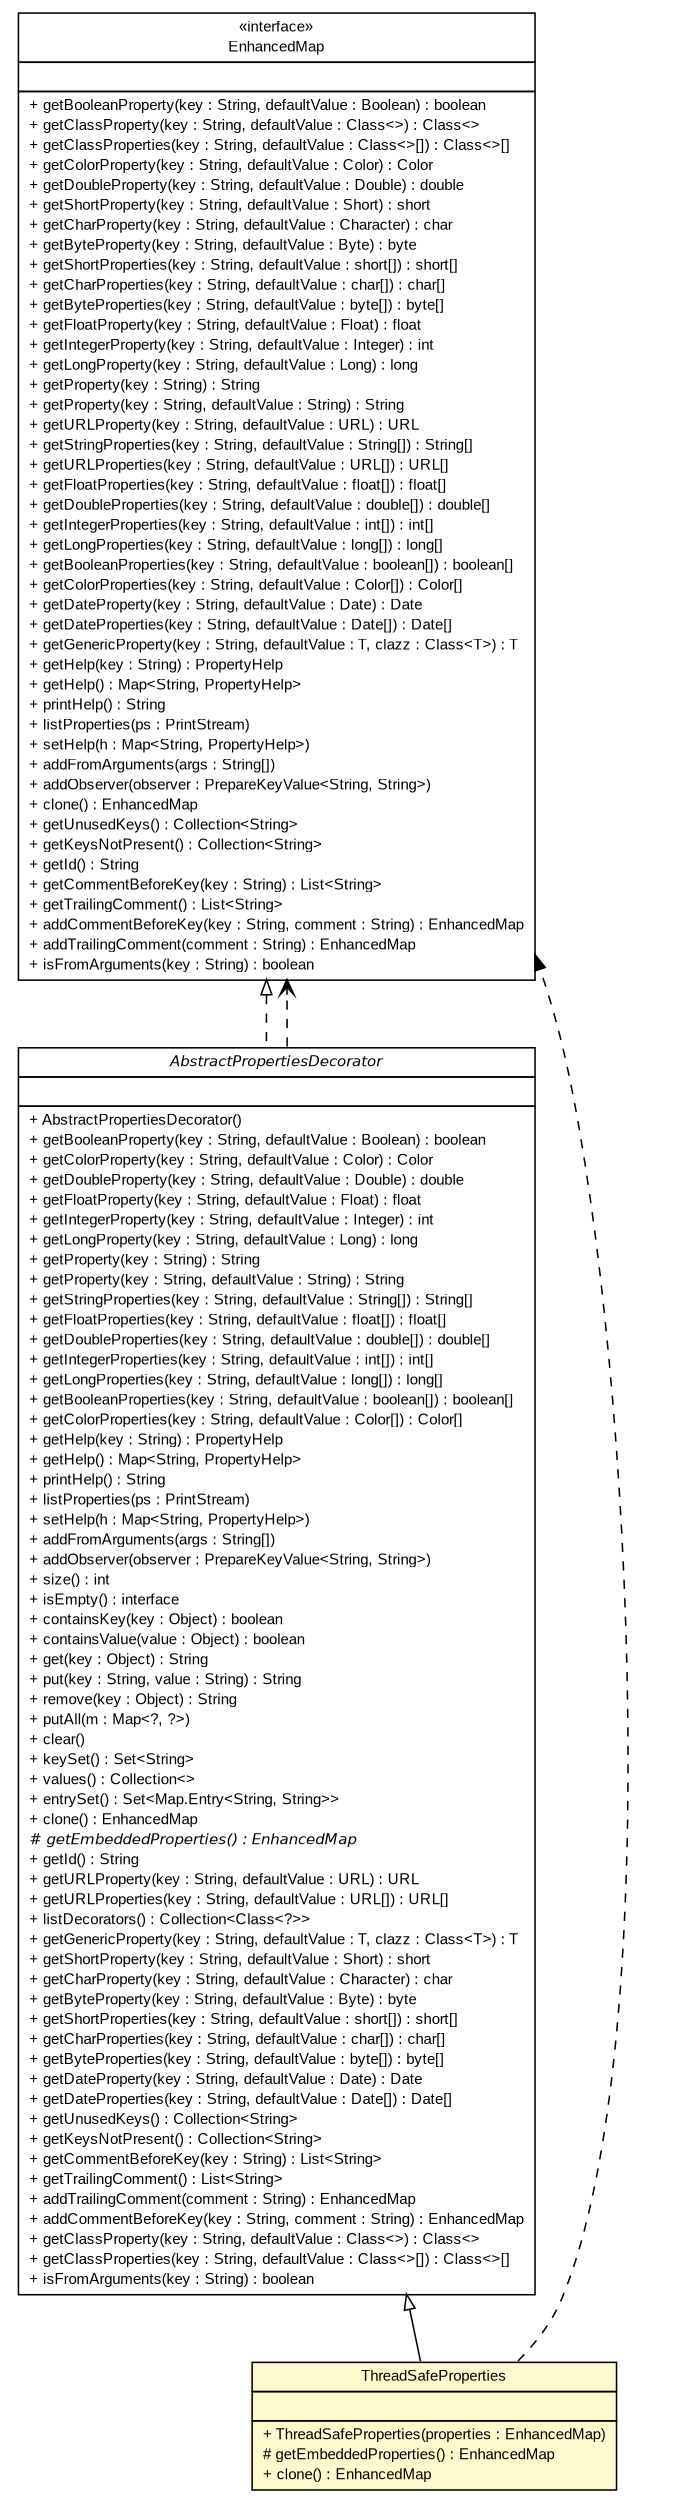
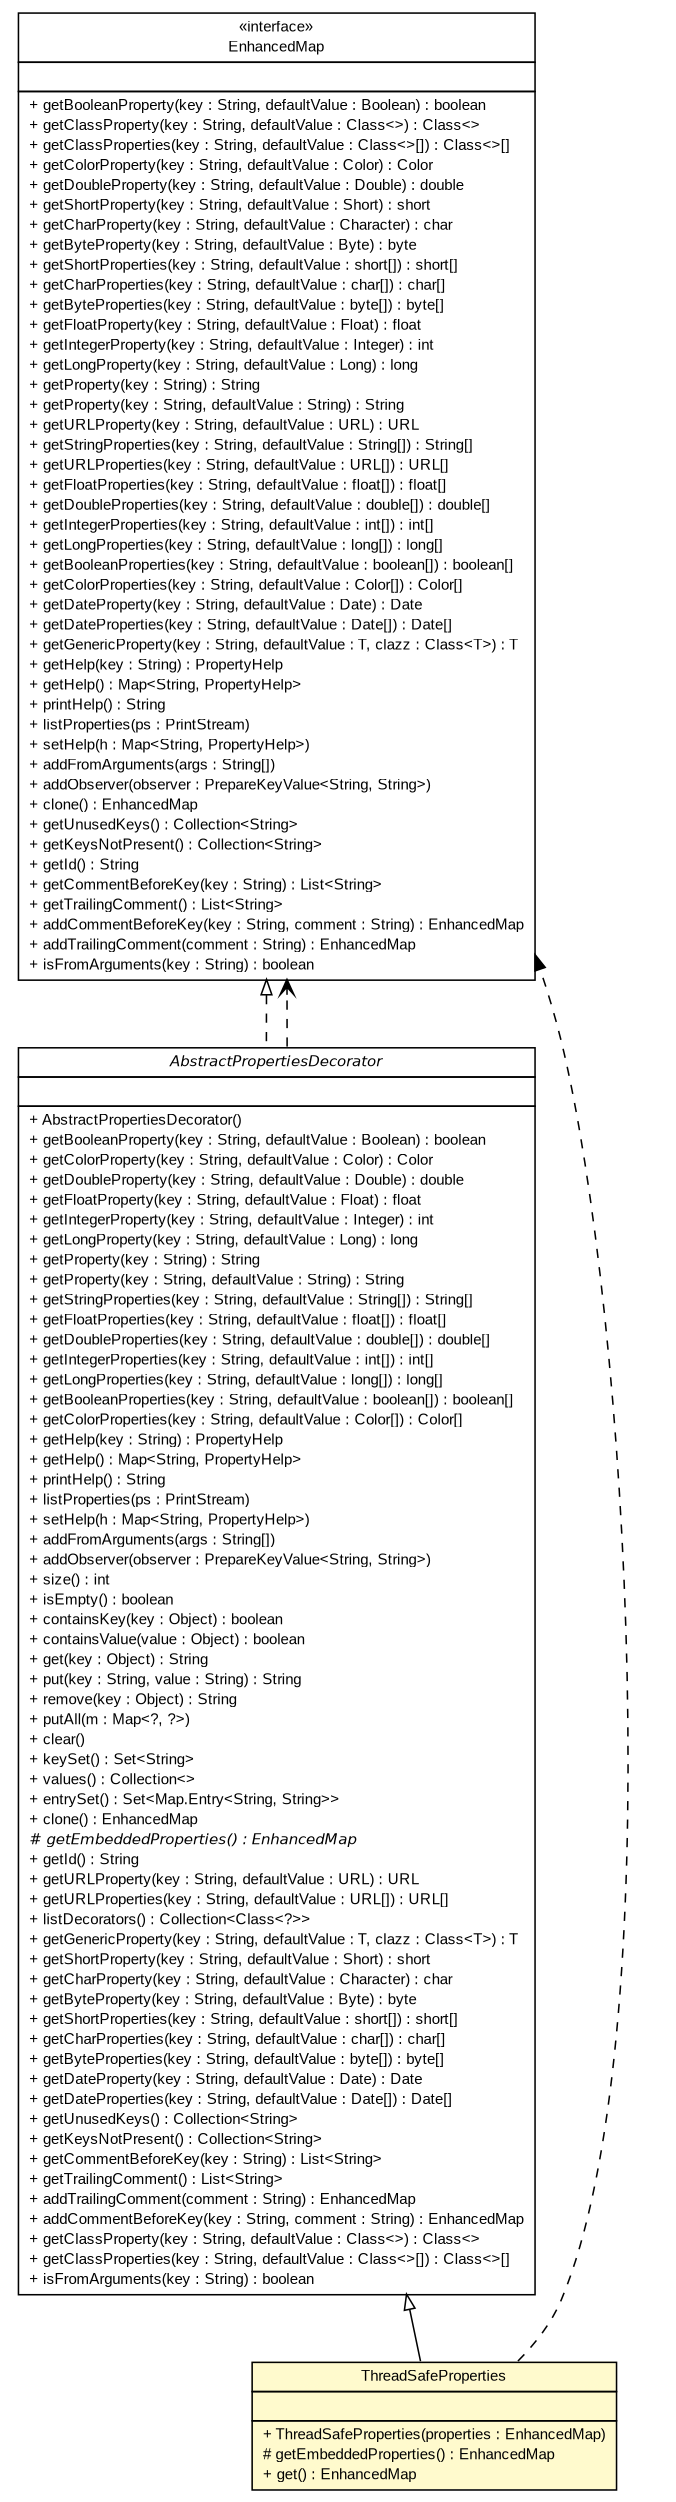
  digraph {
    fontname="Liberation Sans"
    nodesep=0.25
    ranksep=0.5
    node [fontcolor=black fontname="Liberation Sans" fontsize=10.0 shape=plaintext]
    edge [fontname="Liberation Sans" fontsize=10 headport=p labelfontname=Helvetica labelfontsize=10 style=dashed tailport=p]
    n1 [label=<<table title="com.vectorprint.configuration.EnhancedMap" border="0" cellborder="1" cellspacing="0" cellpadding="2" port="p" href="../EnhancedMap.html"> 		<tr><td><table border="0" cellspacing="0" cellpadding="1"> <tr><td align="center" balign="center"> &#171;interface&#187; </td></tr> <tr><td align="center" balign="center"> EnhancedMap </td></tr> 		</table></td></tr> 		<tr><td><table border="0" cellspacing="0" cellpadding="1"> <tr><td align="left" balign="left">  </td></tr> 		</table></td></tr> 		<tr><td><table border="0" cellspacing="0" cellpadding="1"> <tr><td align="left" balign="left"> + getBooleanProperty(key : String, defaultValue : Boolean) : boolean </td></tr> <tr><td align="left" balign="left"> + getClassProperty(key : String, defaultValue : Class&lt;&gt;) : Class&lt;&gt; </td></tr> <tr><td align="left" balign="left"> + getClassProperties(key : String, defaultValue : Class&lt;&gt;[]) : Class&lt;&gt;[] </td></tr> <tr><td align="left" balign="left"> + getColorProperty(key : String, defaultValue : Color) : Color </td></tr> <tr><td align="left" balign="left"> + getDoubleProperty(key : String, defaultValue : Double) : double </td></tr> <tr><td align="left" balign="left"> + getShortProperty(key : String, defaultValue : Short) : short </td></tr> <tr><td align="left" balign="left"> + getCharProperty(key : String, defaultValue : Character) : char </td></tr> <tr><td align="left" balign="left"> + getByteProperty(key : String, defaultValue : Byte) : byte </td></tr> <tr><td align="left" balign="left"> + getShortProperties(key : String, defaultValue : short[]) : short[] </td></tr> <tr><td align="left" balign="left"> + getCharProperties(key : String, defaultValue : char[]) : char[] </td></tr> <tr><td align="left" balign="left"> + getByteProperties(key : String, defaultValue : byte[]) : byte[] </td></tr> <tr><td align="left" balign="left"> + getFloatProperty(key : String, defaultValue : Float) : float </td></tr> <tr><td align="left" balign="left"> + getIntegerProperty(key : String, defaultValue : Integer) : int </td></tr> <tr><td align="left" balign="left"> + getLongProperty(key : String, defaultValue : Long) : long </td></tr> <tr><td align="left" balign="left"> + getProperty(key : String) : String </td></tr> <tr><td align="left" balign="left"> + getProperty(key : String, defaultValue : String) : String </td></tr> <tr><td align="left" balign="left"> + getURLProperty(key : String, defaultValue : URL) : URL </td></tr> <tr><td align="left" balign="left"> + getStringProperties(key : String, defaultValue : String[]) : String[] </td></tr> <tr><td align="left" balign="left"> + getURLProperties(key : String, defaultValue : URL[]) : URL[] </td></tr> <tr><td align="left" balign="left"> + getFloatProperties(key : String, defaultValue : float[]) : float[] </td></tr> <tr><td align="left" balign="left"> + getDoubleProperties(key : String, defaultValue : double[]) : double[] </td></tr> <tr><td align="left" balign="left"> + getIntegerProperties(key : String, defaultValue : int[]) : int[] </td></tr> <tr><td align="left" balign="left"> + getLongProperties(key : String, defaultValue : long[]) : long[] </td></tr> <tr><td align="left" balign="left"> + getBooleanProperties(key : String, defaultValue : boolean[]) : boolean[] </td></tr> <tr><td align="left" balign="left"> + getColorProperties(key : String, defaultValue : Color[]) : Color[] </td></tr> <tr><td align="left" balign="left"> + getDateProperty(key : String, defaultValue : Date) : Date </td></tr> <tr><td align="left" balign="left"> + getDateProperties(key : String, defaultValue : Date[]) : Date[] </td></tr> <tr><td align="left" balign="left"> + getGenericProperty(key : String, defaultValue : T, clazz : Class&lt;T&gt;) : T </td></tr> <tr><td align="left" balign="left"> + getHelp(key : String) : PropertyHelp </td></tr> <tr><td align="left" balign="left"> + getHelp() : Map&lt;String, PropertyHelp&gt; </td></tr> <tr><td align="left" balign="left"> + printHelp() : String </td></tr> <tr><td align="left" balign="left"> + listProperties(ps : PrintStream) </td></tr> <tr><td align="left" balign="left"> + setHelp(h : Map&lt;String, PropertyHelp&gt;) </td></tr> <tr><td align="left" balign="left"> + addFromArguments(args : String[]) </td></tr> <tr><td align="left" balign="left"> + addObserver(observer : PrepareKeyValue&lt;String, String&gt;) </td></tr> <tr><td align="left" balign="left"> + clone() : EnhancedMap </td></tr> <tr><td align="left" balign="left"> + getUnusedKeys() : Collection&lt;String&gt; </td></tr> <tr><td align="left" balign="left"> + getKeysNotPresent() : Collection&lt;String&gt; </td></tr> <tr><td align="left" balign="left"> + getId() : String </td></tr> <tr><td align="left" balign="left"> + getCommentBeforeKey(key : String) : List&lt;String&gt; </td></tr> <tr><td align="left" balign="left"> + getTrailingComment() : List&lt;String&gt; </td></tr> <tr><td align="left" balign="left"> + addCommentBeforeKey(key : String, comment : String) : EnhancedMap </td></tr> <tr><td align="left" balign="left"> + addTrailingComment(comment : String) : EnhancedMap </td></tr> <tr><td align="left" balign="left"> + isFromArguments(key : String) : boolean </td></tr> 		</table></td></tr> 		</table>>]
-   n2 [label=<<table title="com.vectorprint.configuration.decoration.AbstractPropertiesDecorator" border="0" cellborder="1" cellspacing="0" cellpadding="2" port="p" href="./AbstractPropertiesDecorator.html"> 		<tr><td><table border="0" cellspacing="0" cellpadding="1"> <tr><td align="center" balign="center"><font face="Helvetica-Oblique"> AbstractPropertiesDecorator </font></td></tr> 		</table></td></tr> 		<tr><td><table border="0" cellspacing="0" cellpadding="1"> <tr><td align="left" balign="left">  </td></tr> 		</table></td></tr> 		<tr><td><table border="0" cellspacing="0" cellpadding="1"> <tr><td align="left" balign="left"> + AbstractPropertiesDecorator() </td></tr> <tr><td align="left" balign="left"> + getBooleanProperty(key : String, defaultValue : Boolean) : boolean </td></tr> <tr><td align="left" balign="left"> + getColorProperty(key : String, defaultValue : Color) : Color </td></tr> <tr><td align="left" balign="left"> + getDoubleProperty(key : String, defaultValue : Double) : double </td></tr> <tr><td align="left" balign="left"> + getFloatProperty(key : String, defaultValue : Float) : float </td></tr> <tr><td align="left" balign="left"> + getIntegerProperty(key : String, defaultValue : Integer) : int </td></tr> <tr><td align="left" balign="left"> + getLongProperty(key : String, defaultValue : Long) : long </td></tr> <tr><td align="left" balign="left"> + getProperty(key : String) : String </td></tr> <tr><td align="left" balign="left"> + getProperty(key : String, defaultValue : String) : String </td></tr> <tr><td align="left" balign="left"> + getStringProperties(key : String, defaultValue : String[]) : String[] </td></tr> <tr><td align="left" balign="left"> + getFloatProperties(key : String, defaultValue : float[]) : float[] </td></tr> <tr><td align="left" balign="left"> + getDoubleProperties(key : String, defaultValue : double[]) : double[] </td></tr> <tr><td align="left" balign="left"> + getIntegerProperties(key : String, defaultValue : int[]) : int[] </td></tr> <tr><td align="left" balign="left"> + getLongProperties(key : String, defaultValue : long[]) : long[] </td></tr> <tr><td align="left" balign="left"> + getBooleanProperties(key : String, defaultValue : boolean[]) : boolean[] </td></tr> <tr><td align="left" balign="left"> + getColorProperties(key : String, defaultValue : Color[]) : Color[] </td></tr> <tr><td align="left" balign="left"> + getHelp(key : String) : PropertyHelp </td></tr> <tr><td align="left" balign="left"> + getHelp() : Map&lt;String, PropertyHelp&gt; </td></tr> <tr><td align="left" balign="left"> + printHelp() : String </td></tr> <tr><td align="left" balign="left"> + listProperties(ps : PrintStream) </td></tr> <tr><td align="left" balign="left"> + setHelp(h : Map&lt;String, PropertyHelp&gt;) </td></tr> <tr><td align="left" balign="left"> + addFromArguments(args : String[]) </td></tr> <tr><td align="left" balign="left"> + addObserver(observer : PrepareKeyValue&lt;String, String&gt;) </td></tr> <tr><td align="left" balign="left"> + size() : int </td></tr> <tr><td align="left" balign="left"> + isEmpty() : interface </td></tr> <tr><td align="left" balign="left"> + containsKey(key : Object) : boolean </td></tr> <tr><td align="left" balign="left"> + containsValue(value : Object) : boolean </td></tr> <tr><td align="left" balign="left"> + get(key : Object) : String </td></tr> <tr><td align="left" balign="left"> + put(key : String, value : String) : String </td></tr> <tr><td align="left" balign="left"> + remove(key : Object) : String </td></tr> <tr><td align="left" balign="left"> + putAll(m : Map&lt;?, ?&gt;) </td></tr> <tr><td align="left" balign="left"> + clear() </td></tr> <tr><td align="left" balign="left"> + keySet() : Set&lt;String&gt; </td></tr> <tr><td align="left" balign="left"> + values() : Collection&lt;&gt; </td></tr> <tr><td align="left" balign="left"> + entrySet() : Set&lt;Map.Entry&lt;String, String&gt;&gt; </td></tr> <tr><td align="left" balign="left"> + clone() : EnhancedMap </td></tr> <tr><td align="left" balign="left"><font face="Helvetica-Oblique" point-size="10.0"> # getEmbeddedProperties() : EnhancedMap </font></td></tr> <tr><td align="left" balign="left"> + getId() : String </td></tr> <tr><td align="left" balign="left"> + getURLProperty(key : String, defaultValue : URL) : URL </td></tr> <tr><td align="left" balign="left"> + getURLProperties(key : String, defaultValue : URL[]) : URL[] </td></tr> <tr><td align="left" balign="left"> + listDecorators() : Collection&lt;Class&lt;?&gt;&gt; </td></tr> <tr><td align="left" balign="left"> + getGenericProperty(key : String, defaultValue : T, clazz : Class&lt;T&gt;) : T </td></tr> <tr><td align="left" balign="left"> + getShortProperty(key : String, defaultValue : Short) : short </td></tr> <tr><td align="left" balign="left"> + getCharProperty(key : String, defaultValue : Character) : char </td></tr> <tr><td align="left" balign="left"> + getByteProperty(key : String, defaultValue : Byte) : byte </td></tr> <tr><td align="left" balign="left"> + getShortProperties(key : String, defaultValue : short[]) : short[] </td></tr> <tr><td align="left" balign="left"> + getCharProperties(key : String, defaultValue : char[]) : char[] </td></tr> <tr><td align="left" balign="left"> + getByteProperties(key : String, defaultValue : byte[]) : byte[] </td></tr> <tr><td align="left" balign="left"> + getDateProperty(key : String, defaultValue : Date) : Date </td></tr> <tr><td align="left" balign="left"> + getDateProperties(key : String, defaultValue : Date[]) : Date[] </td></tr> <tr><td align="left" balign="left"> + getUnusedKeys() : Collection&lt;String&gt; </td></tr> <tr><td align="left" balign="left"> + getKeysNotPresent() : Collection&lt;String&gt; </td></tr> <tr><td align="left" balign="left"> + getCommentBeforeKey(key : String) : List&lt;String&gt; </td></tr> <tr><td align="left" balign="left"> + getTrailingComment() : List&lt;String&gt; </td></tr> <tr><td align="left" balign="left"> + addTrailingComment(comment : String) : EnhancedMap </td></tr> <tr><td align="left" balign="left"> + addCommentBeforeKey(key : String, comment : String) : EnhancedMap </td></tr> <tr><td align="left" balign="left"> + getClassProperty(key : String, defaultValue : Class&lt;&gt;) : Class&lt;&gt; </td></tr> <tr><td align="left" balign="left"> + getClassProperties(key : String, defaultValue : Class&lt;&gt;[]) : Class&lt;&gt;[] </td></tr> <tr><td align="left" balign="left"> + isFromArguments(key : String) : boolean </td></tr> 		</table></td></tr> 		</table>>]
-   n3 [label=<<table title="com.vectorprint.configuration.decoration.ThreadSafeProperties" border="0" cellborder="1" cellspacing="0" cellpadding="2" port="p" bgcolor="lemonChiffon" href="./ThreadSafeProperties.html"> 		<tr><td><table border="0" cellspacing="0" cellpadding="1"> <tr><td align="center" balign="center"> ThreadSafeProperties </td></tr> 		</table></td></tr> 		<tr><td><table border="0" cellspacing="0" cellpadding="1"> <tr><td align="left" balign="left">  </td></tr> 		</table></td></tr> 		<tr><td><table border="0" cellspacing="0" cellpadding="1"> <tr><td align="left" balign="left"> + ThreadSafeProperties(properties : EnhancedMap) </td></tr> <tr><td align="left" balign="left"> # getEmbeddedProperties() : EnhancedMap </td></tr> <tr><td align="left" balign="left"> + clone() : EnhancedMap </td></tr> 		</table></td></tr> 		</table>>]
+   n2 [label=<<table title="com.vectorprint.configuration.decoration.AbstractPropertiesDecorator" border="0" cellborder="1" cellspacing="0" cellpadding="2" port="p" href="./AbstractPropertiesDecorator.html"> 		<tr><td><table border="0" cellspacing="0" cellpadding="1"> <tr><td align="center" balign="center"><font face="Helvetica-Oblique"> AbstractPropertiesDecorator </font></td></tr> 		</table></td></tr> 		<tr><td><table border="0" cellspacing="0" cellpadding="1"> <tr><td align="left" balign="left">  </td></tr> 		</table></td></tr> 		<tr><td><table border="0" cellspacing="0" cellpadding="1"> <tr><td align="left" balign="left"> + AbstractPropertiesDecorator() </td></tr> <tr><td align="left" balign="left"> + getBooleanProperty(key : String, defaultValue : Boolean) : boolean </td></tr> <tr><td align="left" balign="left"> + getColorProperty(key : String, defaultValue : Color) : Color </td></tr> <tr><td align="left" balign="left"> + getDoubleProperty(key : String, defaultValue : Double) : double </td></tr> <tr><td align="left" balign="left"> + getFloatProperty(key : String, defaultValue : Float) : float </td></tr> <tr><td align="left" balign="left"> + getIntegerProperty(key : String, defaultValue : Integer) : int </td></tr> <tr><td align="left" balign="left"> + getLongProperty(key : String, defaultValue : Long) : long </td></tr> <tr><td align="left" balign="left"> + getProperty(key : String) : String </td></tr> <tr><td align="left" balign="left"> + getProperty(key : String, defaultValue : String) : String </td></tr> <tr><td align="left" balign="left"> + getStringProperties(key : String, defaultValue : String[]) : String[] </td></tr> <tr><td align="left" balign="left"> + getFloatProperties(key : String, defaultValue : float[]) : float[] </td></tr> <tr><td align="left" balign="left"> + getDoubleProperties(key : String, defaultValue : double[]) : double[] </td></tr> <tr><td align="left" balign="left"> + getIntegerProperties(key : String, defaultValue : int[]) : int[] </td></tr> <tr><td align="left" balign="left"> + getLongProperties(key : String, defaultValue : long[]) : long[] </td></tr> <tr><td align="left" balign="left"> + getBooleanProperties(key : String, defaultValue : boolean[]) : boolean[] </td></tr> <tr><td align="left" balign="left"> + getColorProperties(key : String, defaultValue : Color[]) : Color[] </td></tr> <tr><td align="left" balign="left"> + getHelp(key : String) : PropertyHelp </td></tr> <tr><td align="left" balign="left"> + getHelp() : Map&lt;String, PropertyHelp&gt; </td></tr> <tr><td align="left" balign="left"> + printHelp() : String </td></tr> <tr><td align="left" balign="left"> + listProperties(ps : PrintStream) </td></tr> <tr><td align="left" balign="left"> + setHelp(h : Map&lt;String, PropertyHelp&gt;) </td></tr> <tr><td align="left" balign="left"> + addFromArguments(args : String[]) </td></tr> <tr><td align="left" balign="left"> + addObserver(observer : PrepareKeyValue&lt;String, String&gt;) </td></tr> <tr><td align="left" balign="left"> + size() : int </td></tr> <tr><td align="left" balign="left"> + isEmpty() : boolean </td></tr> <tr><td align="left" balign="left"> + containsKey(key : Object) : boolean </td></tr> <tr><td align="left" balign="left"> + containsValue(value : Object) : boolean </td></tr> <tr><td align="left" balign="left"> + get(key : Object) : String </td></tr> <tr><td align="left" balign="left"> + put(key : String, value : String) : String </td></tr> <tr><td align="left" balign="left"> + remove(key : Object) : String </td></tr> <tr><td align="left" balign="left"> + putAll(m : Map&lt;?, ?&gt;) </td></tr> <tr><td align="left" balign="left"> + clear() </td></tr> <tr><td align="left" balign="left"> + keySet() : Set&lt;String&gt; </td></tr> <tr><td align="left" balign="left"> + values() : Collection&lt;&gt; </td></tr> <tr><td align="left" balign="left"> + entrySet() : Set&lt;Map.Entry&lt;String, String&gt;&gt; </td></tr> <tr><td align="left" balign="left"> + clone() : EnhancedMap </td></tr> <tr><td align="left" balign="left"><font face="Helvetica-Oblique" point-size="10.0"> # getEmbeddedProperties() : EnhancedMap </font></td></tr> <tr><td align="left" balign="left"> + getId() : String </td></tr> <tr><td align="left" balign="left"> + getURLProperty(key : String, defaultValue : URL) : URL </td></tr> <tr><td align="left" balign="left"> + getURLProperties(key : String, defaultValue : URL[]) : URL[] </td></tr> <tr><td align="left" balign="left"> + listDecorators() : Collection&lt;Class&lt;?&gt;&gt; </td></tr> <tr><td align="left" balign="left"> + getGenericProperty(key : String, defaultValue : T, clazz : Class&lt;T&gt;) : T </td></tr> <tr><td align="left" balign="left"> + getShortProperty(key : String, defaultValue : Short) : short </td></tr> <tr><td align="left" balign="left"> + getCharProperty(key : String, defaultValue : Character) : char </td></tr> <tr><td align="left" balign="left"> + getByteProperty(key : String, defaultValue : Byte) : byte </td></tr> <tr><td align="left" balign="left"> + getShortProperties(key : String, defaultValue : short[]) : short[] </td></tr> <tr><td align="left" balign="left"> + getCharProperties(key : String, defaultValue : char[]) : char[] </td></tr> <tr><td align="left" balign="left"> + getByteProperties(key : String, defaultValue : byte[]) : byte[] </td></tr> <tr><td align="left" balign="left"> + getDateProperty(key : String, defaultValue : Date) : Date </td></tr> <tr><td align="left" balign="left"> + getDateProperties(key : String, defaultValue : Date[]) : Date[] </td></tr> <tr><td align="left" balign="left"> + getUnusedKeys() : Collection&lt;String&gt; </td></tr> <tr><td align="left" balign="left"> + getKeysNotPresent() : Collection&lt;String&gt; </td></tr> <tr><td align="left" balign="left"> + getCommentBeforeKey(key : String) : List&lt;String&gt; </td></tr> <tr><td align="left" balign="left"> + getTrailingComment() : List&lt;String&gt; </td></tr> <tr><td align="left" balign="left"> + addTrailingComment(comment : String) : EnhancedMap </td></tr> <tr><td align="left" balign="left"> + addCommentBeforeKey(key : String, comment : String) : EnhancedMap </td></tr> <tr><td align="left" balign="left"> + getClassProperty(key : String, defaultValue : Class&lt;&gt;) : Class&lt;&gt; </td></tr> <tr><td align="left" balign="left"> + getClassProperties(key : String, defaultValue : Class&lt;&gt;[]) : Class&lt;&gt;[] </td></tr> <tr><td align="left" balign="left"> + isFromArguments(key : String) : boolean </td></tr> 		</table></td></tr> 		</table>>]
+   n3 [label=<<table title="com.vectorprint.configuration.decoration.ThreadSafeProperties" border="0" cellborder="1" cellspacing="0" cellpadding="2" port="p" bgcolor="lemonChiffon" href="./ThreadSafeProperties.html"> 		<tr><td><table border="0" cellspacing="0" cellpadding="1"> <tr><td align="center" balign="center"> ThreadSafeProperties </td></tr> 		</table></td></tr> 		<tr><td><table border="0" cellspacing="0" cellpadding="1"> <tr><td align="left" balign="left">  </td></tr> 		</table></td></tr> 		<tr><td><table border="0" cellspacing="0" cellpadding="1"> <tr><td align="left" balign="left"> + ThreadSafeProperties(properties : EnhancedMap) </td></tr> <tr><td align="left" balign="left"> # getEmbeddedProperties() : EnhancedMap </td></tr> <tr><td align="left" balign="left"> + get() : EnhancedMap </td></tr> 		</table></td></tr> 		</table>>]
    n1 -> n2 [arrowtail=empty dir=back]
    n2 -> n1 [arrowhead=open color=black fontcolor=black fontsize=10.0]
    n2 -> n3 [arrowtail=empty dir=back style=""]
    n3 -> n1 [arrowhead=normal color=black fontcolor=black fontsize=10.0]
  }
